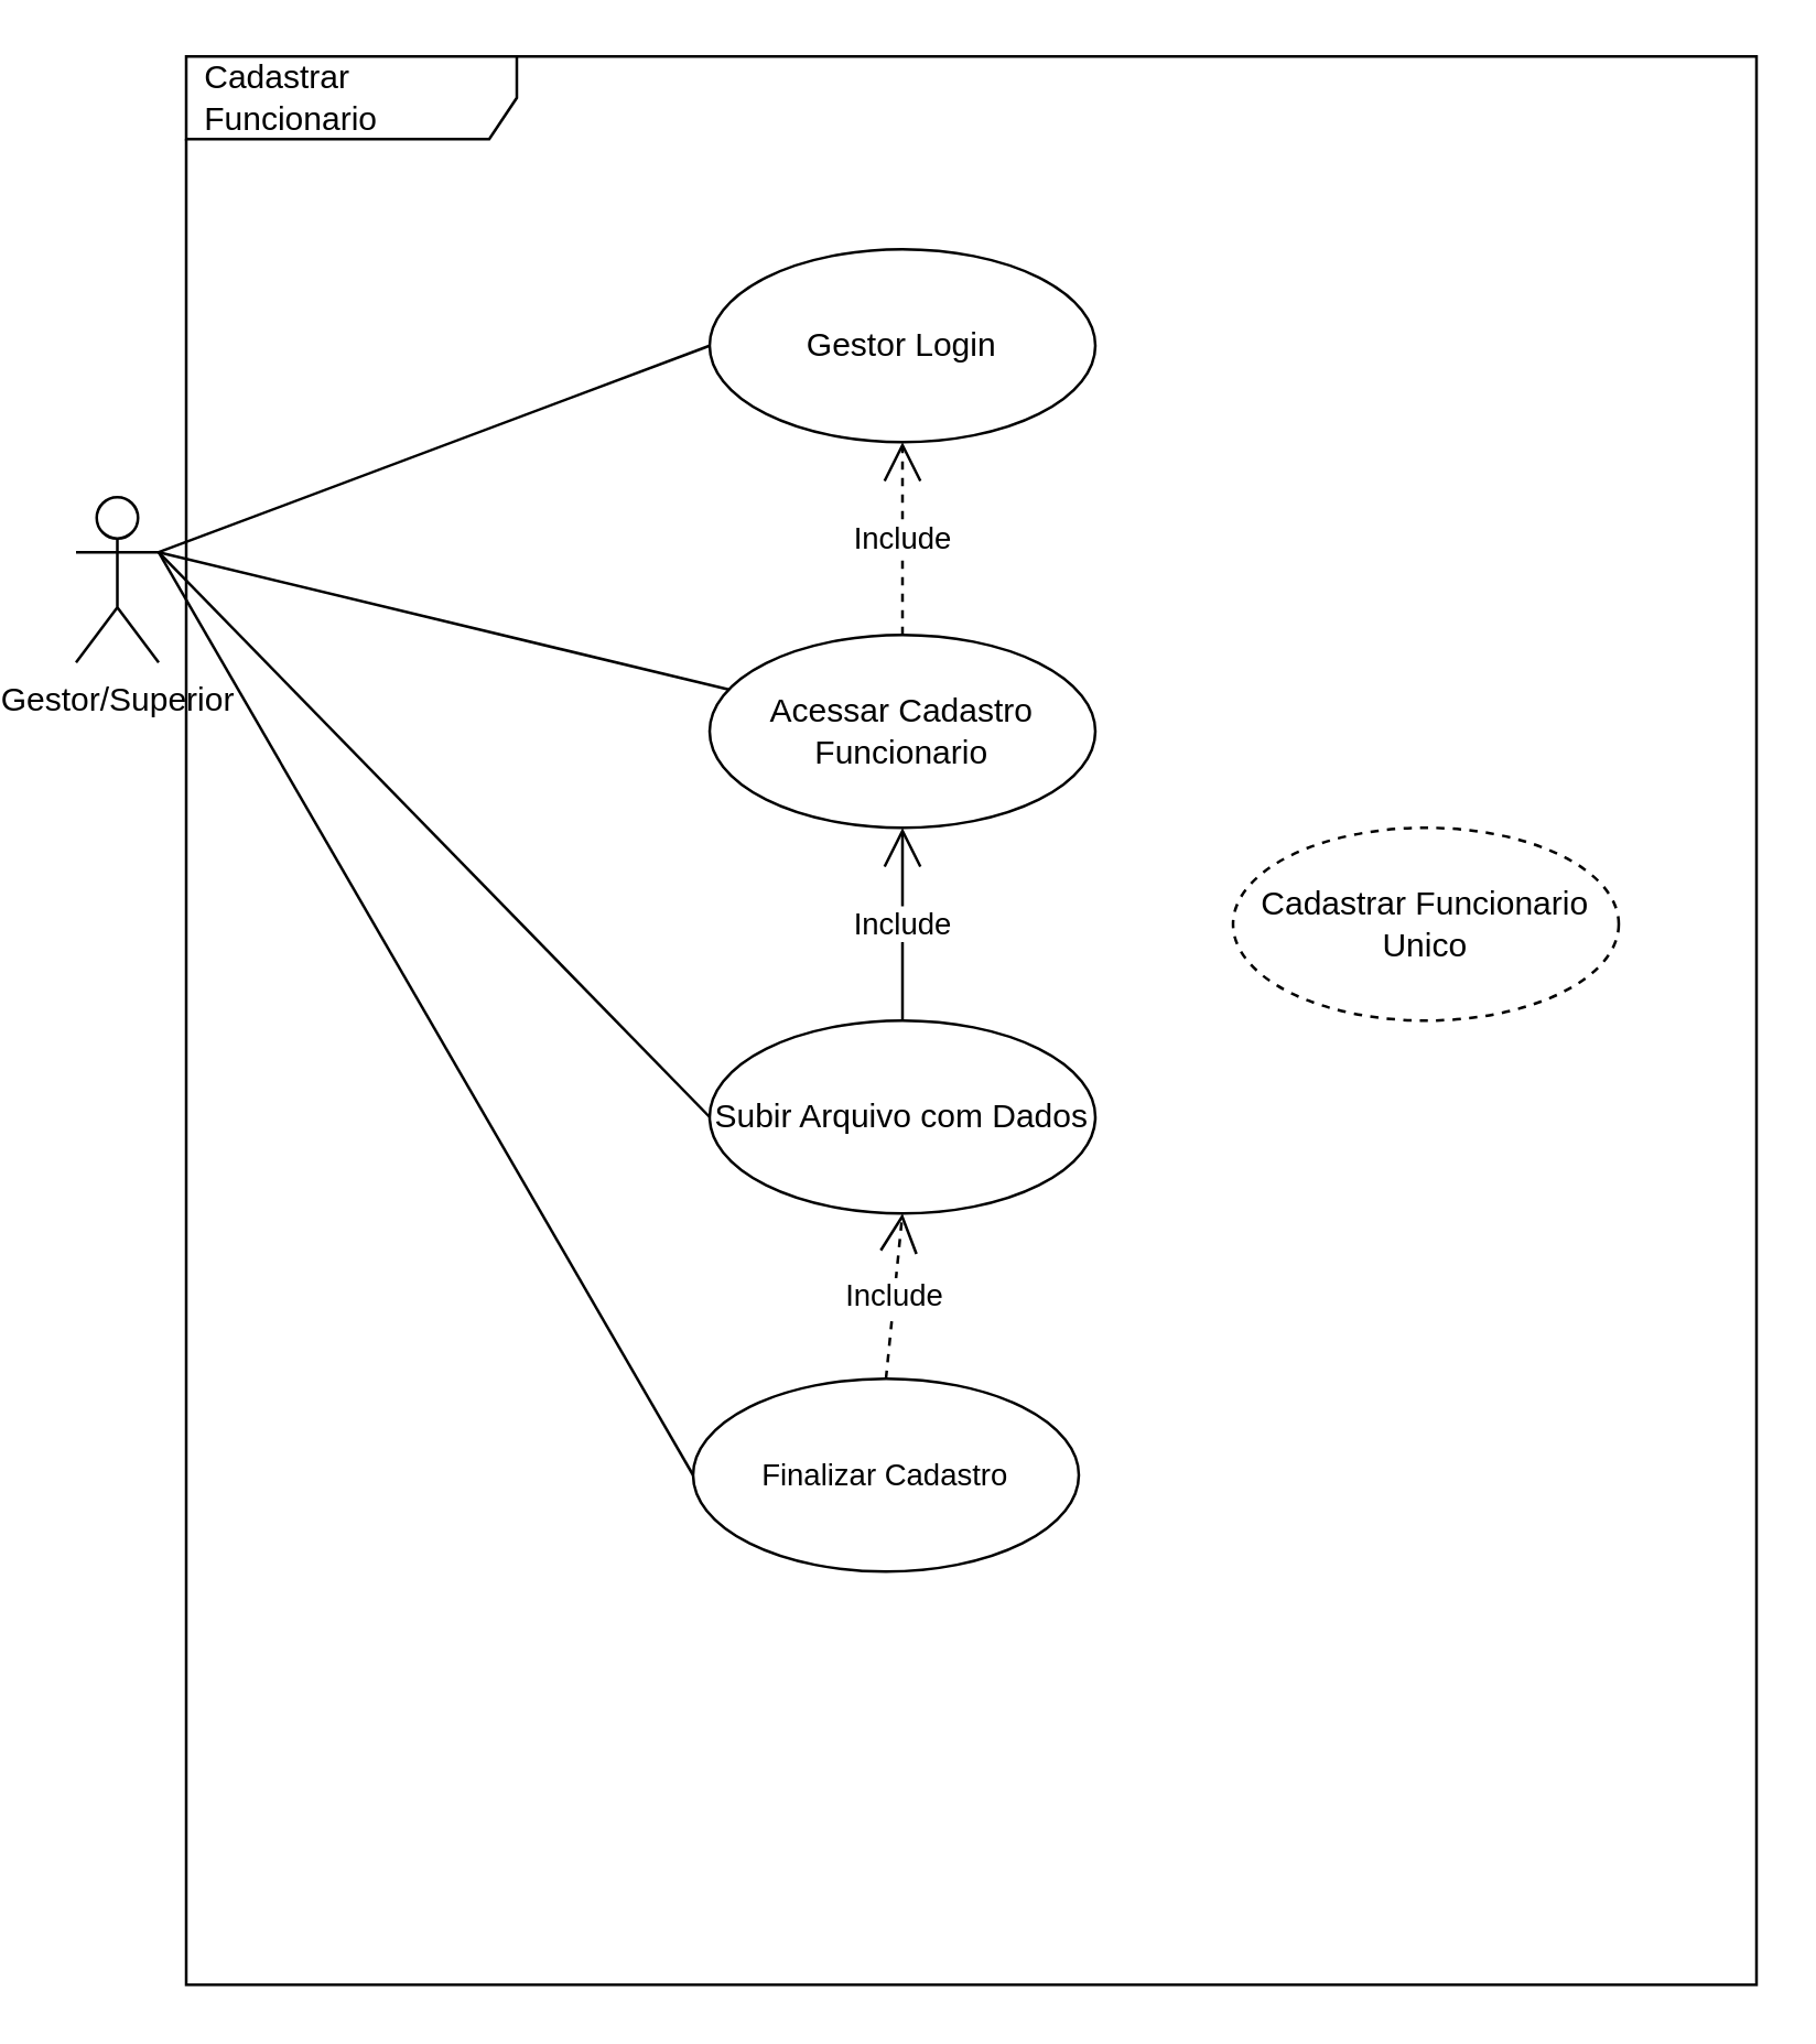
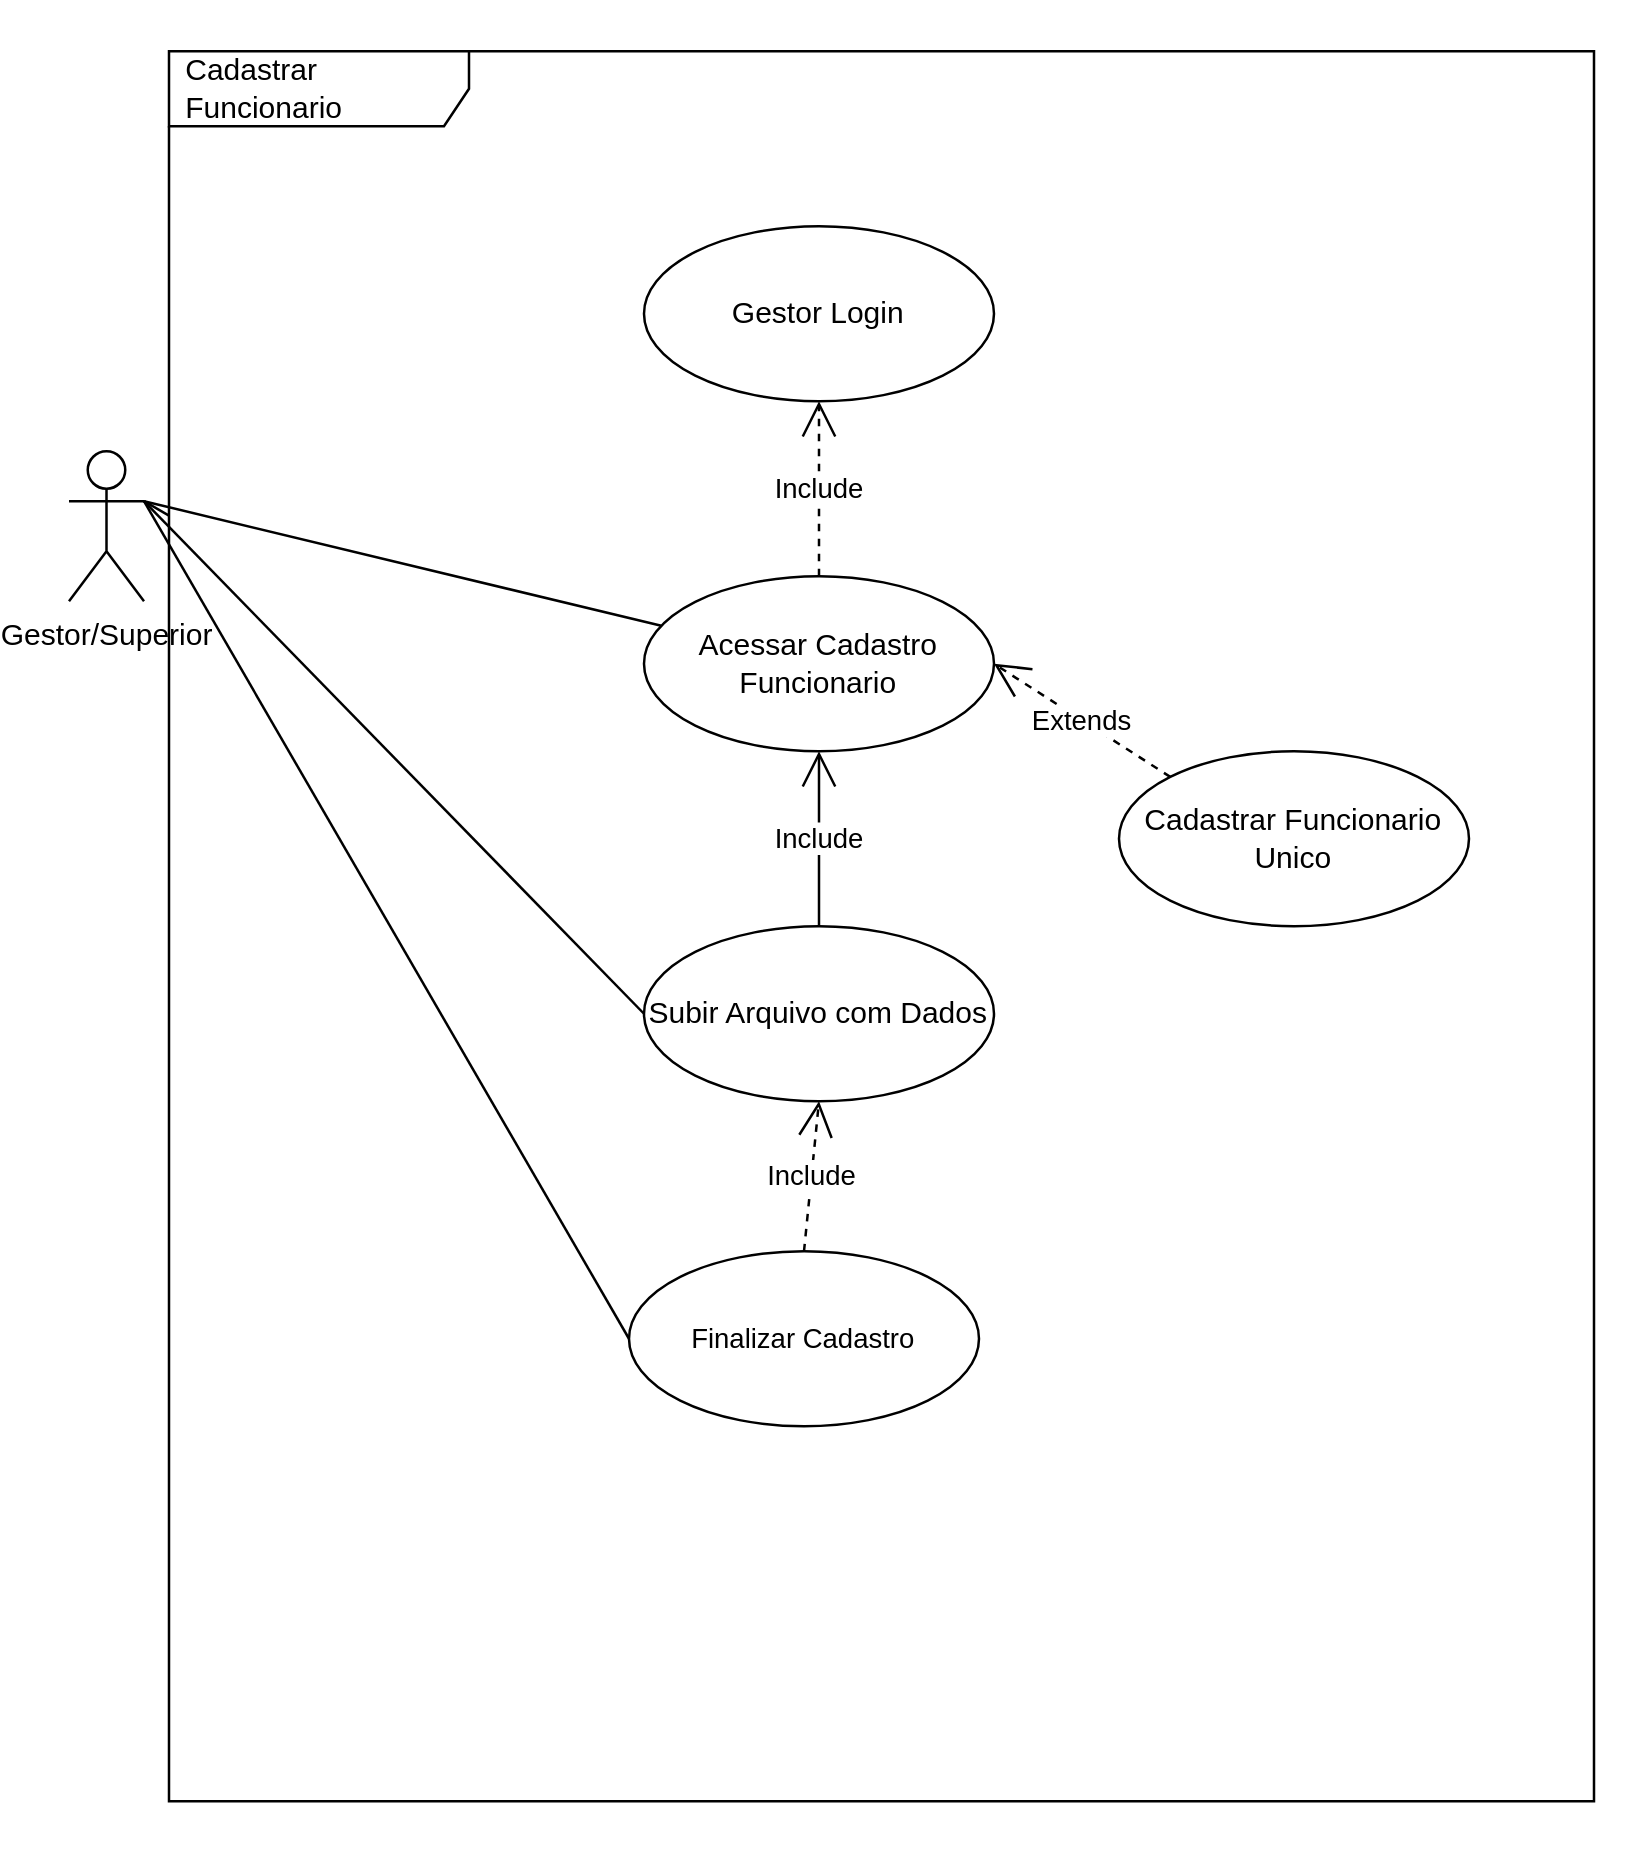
  <mxCell id="0" />
  <mxCell id="1" parent="0" />
  <mxCell id="2" value="Cadastrar Funcionario" style="shape=umlFrame;whiteSpace=wrap;html=1;width=120;height=30;boundedLbl=1;verticalAlign=middle;align=left;spacingLeft=5;" parent="1" vertex="1"><mxGeometry x="60" y="20" width="570" height="700" as="geometry" /></mxCell>
  <mxCell id="3" style="edgeStyle=none;shape=connector;rounded=0;orthogonalLoop=1;jettySize=auto;html=1;exitX=1;exitY=0.333;exitDx=0;exitDy=0;exitPerimeter=0;labelBackgroundColor=default;fontFamily=Helvetica;fontSize=11;fontColor=default;endArrow=none;strokeColor=default;" parent="1" source="6" target="9" edge="1"><mxGeometry relative="1" as="geometry" /></mxCell>
  <mxCell id="4" style="edgeStyle=none;shape=connector;rounded=0;orthogonalLoop=1;jettySize=auto;html=1;exitX=1;exitY=0.333;exitDx=0;exitDy=0;exitPerimeter=0;entryX=0;entryY=0.5;entryDx=0;entryDy=0;labelBackgroundColor=default;fontFamily=Helvetica;fontSize=11;fontColor=default;endArrow=none;strokeColor=default;" parent="1" source="6" target="10" edge="1"><mxGeometry relative="1" as="geometry" /></mxCell>
  <mxCell id="5" style="edgeStyle=none;shape=connector;rounded=0;orthogonalLoop=1;jettySize=auto;html=1;exitX=1;exitY=0.333;exitDx=0;exitDy=0;exitPerimeter=0;entryX=0;entryY=0.5;entryDx=0;entryDy=0;labelBackgroundColor=default;fontFamily=Helvetica;fontSize=11;fontColor=default;endArrow=none;strokeColor=default;" parent="1" source="6" target="11" edge="1"><mxGeometry relative="1" as="geometry" /></mxCell>
  <mxCell id="6" value="Gestor/Superior" style="shape=umlActor;verticalLabelPosition=bottom;verticalAlign=top;html=1;outlineConnect=0;" parent="1" vertex="1"><mxGeometry x="20" y="180" width="30" height="60" as="geometry" /></mxCell>
  <mxCell id="7" value="Gestor Login&lt;br&gt;" style="ellipse;whiteSpace=wrap;html=1;" parent="1" vertex="1"><mxGeometry x="250" y="90" width="140" height="70" as="geometry" /></mxCell>
- <mxCell id="8" value="" style="endArrow=none;html=1;rounded=0;exitX=1;exitY=0.333;exitDx=0;exitDy=0;exitPerimeter=0;entryX=0;entryY=0.5;entryDx=0;entryDy=0;" parent="1" source="6" target="7" edge="1"><mxGeometry width="50" height="50" relative="1" as="geometry"><mxPoint x="290" y="360" as="sourcePoint" /><mxPoint x="340" y="310" as="targetPoint" /></mxGeometry></mxCell>
+ <mxCell id="8" value="" style="endArrow=none;html=1;rounded=0;exitX=1;exitY=0.333;exitDx=0;exitDy=0;exitPerimeter=0;" parent="1" source="6" target="2" edge="1"><mxGeometry width="50" height="50" relative="1" as="geometry"><mxPoint x="290" y="360" as="sourcePoint" /><mxPoint x="340" y="310" as="targetPoint" /></mxGeometry></mxCell>
  <mxCell id="9" value="Acessar Cadastro Funcionario" style="ellipse;whiteSpace=wrap;html=1;" parent="1" vertex="1"><mxGeometry x="250" y="230" width="140" height="70" as="geometry" /></mxCell>
  <mxCell id="10" value="Subir Arquivo com Dados" style="ellipse;whiteSpace=wrap;html=1;" parent="1" vertex="1"><mxGeometry x="250" y="370" width="140" height="70" as="geometry" /></mxCell>
  <mxCell id="11" value="Finalizar Cadastro" style="ellipse;whiteSpace=wrap;html=1;fontFamily=Helvetica;fontSize=11;fontColor=default;" parent="1" vertex="1"><mxGeometry x="244" y="500" width="140" height="70" as="geometry" /></mxCell>
  <mxCell id="12" value="Include" style="endArrow=open;endSize=12;dashed=1;html=1;rounded=0;entryX=0.5;entryY=1;entryDx=0;entryDy=0;" edge="1" parent="1" source="9" target="7"><mxGeometry width="160" relative="1" as="geometry"><mxPoint x="400" y="380" as="sourcePoint" /><mxPoint x="560" y="380" as="targetPoint" /><Array as="points" /></mxGeometry></mxCell>
  <mxCell id="13" value="Include" style="endArrow=open;endSize=12;dashed=0;html=1;rounded=0;entryX=0.5;entryY=1;entryDx=0;entryDy=0;" edge="1" parent="1" source="10" target="9"><mxGeometry width="160" relative="1" as="geometry"><mxPoint x="330" y="240" as="sourcePoint" /><mxPoint x="320" y="310" as="targetPoint" /><Array as="points"><mxPoint x="320" y="310" /></Array></mxGeometry></mxCell>
- <mxCell id="14" value="Cadastrar Funcionario Unico" style="ellipse;whiteSpace=wrap;html=1;dashed=1;" vertex="1" parent="1"><mxGeometry x="440" y="300" width="140" height="70" as="geometry" /></mxCell>
+ <mxCell id="14" value="Cadastrar Funcionario Unico" style="ellipse;whiteSpace=wrap;html=1;" vertex="1" parent="1"><mxGeometry x="440" y="300" width="140" height="70" as="geometry" /></mxCell>
+ <mxCell id="15" value="Extends" style="endArrow=open;endSize=12;dashed=1;html=1;rounded=0;entryX=1;entryY=0.5;entryDx=0;entryDy=0;exitX=0;exitY=0;exitDx=0;exitDy=0;" edge="1" parent="1" source="14" target="9"><mxGeometry width="160" relative="1" as="geometry"><mxPoint x="440" y="260" as="sourcePoint" /><mxPoint x="440" y="190" as="targetPoint" /><Array as="points" /></mxGeometry></mxCell>
  <mxCell id="16" value="Include" style="endArrow=open;endSize=12;dashed=1;html=1;rounded=0;exitX=0.5;exitY=0;exitDx=0;exitDy=0;" edge="1" parent="1" source="11"><mxGeometry width="160" relative="1" as="geometry"><mxPoint x="330" y="240" as="sourcePoint" /><mxPoint x="320" y="440" as="targetPoint" /><Array as="points" /></mxGeometry></mxCell>
